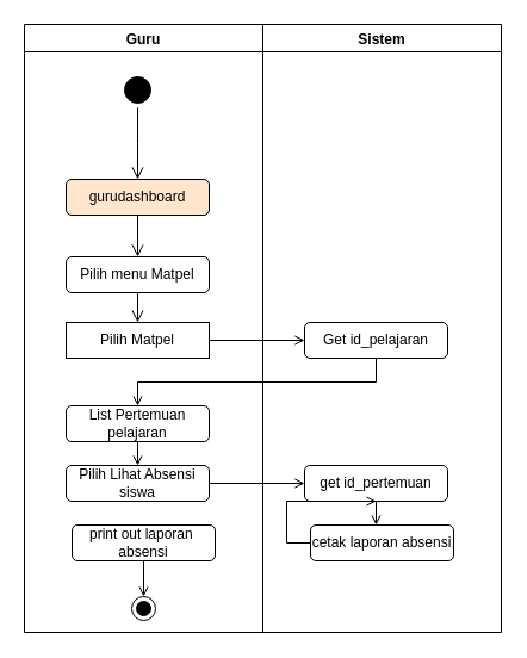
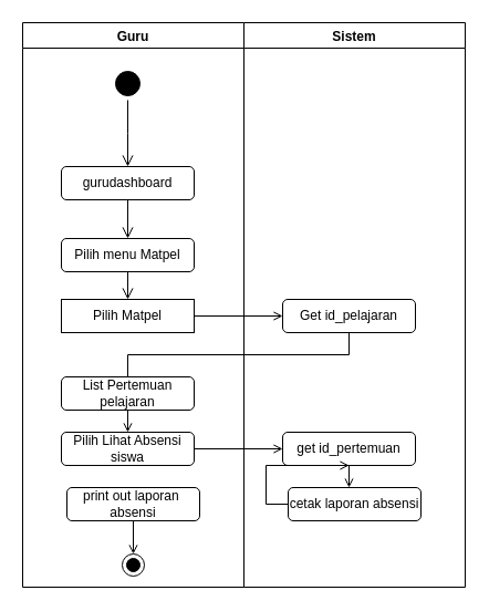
  <mxCell id="0" />
  <mxCell id="1" parent="0" />
  <mxCell id="2" value="Guru" style="swimlane;startSize=23;" parent="1" vertex="1"><mxGeometry x="20" y="20" width="200" height="510" as="geometry" /></mxCell>
  <mxCell id="3" value="" style="ellipse;html=1;shape=startState;fillColor=#000000;strokeColor=#000000;" parent="2" vertex="1"><mxGeometry x="80" y="40" width="30" height="30" as="geometry" /></mxCell>
  <mxCell id="4" value="" style="edgeStyle=orthogonalEdgeStyle;html=1;verticalAlign=bottom;endArrow=open;endSize=8;strokeColor=#000000;rounded=0;" parent="2" source="3" edge="1"><mxGeometry relative="1" as="geometry"><mxPoint x="95" y="130" as="targetPoint" /></mxGeometry></mxCell>
- <mxCell id="5" value="gurudashboard" style="rounded=1;whiteSpace=wrap;html=1;strokeColor=#000000;fillColor=#ffe6cc;" parent="2" vertex="1"><mxGeometry x="35" y="130" width="120" height="30" as="geometry" /></mxCell>
+ <mxCell id="5" value="gurudashboard" style="rounded=1;whiteSpace=wrap;html=1;strokeColor=#000000;" parent="2" vertex="1"><mxGeometry x="35" y="130" width="120" height="30" as="geometry" /></mxCell>
  <mxCell id="6" value="Pilih menu Matpel" style="rounded=1;whiteSpace=wrap;html=1;strokeColor=#000000;" parent="2" vertex="1"><mxGeometry x="35" y="195" width="120" height="30" as="geometry" /></mxCell>
  <mxCell id="7" value="" style="edgeStyle=orthogonalEdgeStyle;html=1;verticalAlign=bottom;endArrow=open;endSize=8;strokeColor=#000000;rounded=0;entryX=0.5;entryY=0;entryDx=0;entryDy=0;exitX=0.5;exitY=1;exitDx=0;exitDy=0;" parent="2" source="5" target="6" edge="1"><mxGeometry relative="1" as="geometry"><mxPoint x="105" y="140" as="targetPoint" /><mxPoint x="105" y="80" as="sourcePoint" /></mxGeometry></mxCell>
  <mxCell id="8" value="Pilih Matpel" style="whiteSpace=wrap;html=1;strokeColor=#000000;rounded=0;" parent="2" vertex="1"><mxGeometry x="35" y="250" width="120" height="30" as="geometry" /></mxCell>
  <mxCell id="9" value="" style="edgeStyle=orthogonalEdgeStyle;html=1;verticalAlign=bottom;endArrow=open;endSize=8;strokeColor=#000000;rounded=0;entryX=0.5;entryY=0;entryDx=0;entryDy=0;exitX=0.5;exitY=1;exitDx=0;exitDy=0;" parent="2" source="6" target="8" edge="1"><mxGeometry relative="1" as="geometry"><mxPoint x="105" y="205" as="targetPoint" /><mxPoint x="100" y="230" as="sourcePoint" /></mxGeometry></mxCell>
  <mxCell id="10" style="edgeStyle=orthogonalEdgeStyle;rounded=0;orthogonalLoop=1;jettySize=auto;html=1;exitX=0.5;exitY=1;exitDx=0;exitDy=0;entryX=0.5;entryY=0;entryDx=0;entryDy=0;endArrow=open;endFill=0;" parent="2" source="11" target="12" edge="1"><mxGeometry relative="1" as="geometry" /></mxCell>
  <mxCell id="11" value="List Pertemuan&lt;br&gt;pelajaran" style="rounded=1;whiteSpace=wrap;html=1;strokeColor=#000000;" parent="2" vertex="1"><mxGeometry x="35" y="320" width="120" height="30" as="geometry" /></mxCell>
  <mxCell id="12" value="Pilih Lihat Absensi&lt;br&gt;siswa" style="rounded=1;whiteSpace=wrap;html=1;strokeColor=#000000;" parent="2" vertex="1"><mxGeometry x="35" y="370" width="120" height="30" as="geometry" /></mxCell>
  <mxCell id="13" value="print out laporan&amp;nbsp;&lt;br&gt;absensi" style="rounded=1;whiteSpace=wrap;html=1;strokeColor=#000000;" parent="2" vertex="1"><mxGeometry x="40" y="420" width="120" height="30" as="geometry" /></mxCell>
  <mxCell id="14" value="" style="ellipse;html=1;shape=endState;fillColor=#000000;strokeColor=#000000;" parent="2" vertex="1"><mxGeometry x="90" y="480" width="20" height="20" as="geometry" /></mxCell>
  <mxCell id="15" style="edgeStyle=orthogonalEdgeStyle;rounded=0;orthogonalLoop=1;jettySize=auto;html=1;entryX=0.5;entryY=0;entryDx=0;entryDy=0;endArrow=open;endFill=0;" parent="2" source="13" target="14" edge="1"><mxGeometry relative="1" as="geometry" /></mxCell>
  <mxCell id="16" value="Sistem" style="swimlane;" parent="1" vertex="1"><mxGeometry x="220" y="20" width="200" height="510" as="geometry" /></mxCell>
  <mxCell id="17" value="cetak laporan absensi" style="rounded=1;whiteSpace=wrap;html=1;strokeColor=#000000;" parent="16" vertex="1"><mxGeometry x="40" y="420" width="120" height="30" as="geometry" /></mxCell>
  <mxCell id="18" value="Get id_pelajaran" style="rounded=1;whiteSpace=wrap;html=1;strokeColor=#000000;" parent="16" vertex="1"><mxGeometry x="35" y="250" width="120" height="30" as="geometry" /></mxCell>
  <mxCell id="19" value="get id_pertemuan" style="rounded=1;whiteSpace=wrap;html=1;strokeColor=#000000;" parent="16" vertex="1"><mxGeometry x="35" y="370" width="120" height="30" as="geometry" /></mxCell>
  <mxCell id="20" style="edgeStyle=orthogonalEdgeStyle;rounded=0;orthogonalLoop=1;jettySize=auto;html=1;exitX=0.5;exitY=1;exitDx=0;exitDy=0;endArrow=open;endFill=0;" parent="16" source="19" edge="1"><mxGeometry relative="1" as="geometry"><mxPoint x="95" y="420" as="targetPoint" /></mxGeometry></mxCell>
  <mxCell id="21" style="edgeStyle=orthogonalEdgeStyle;rounded=0;orthogonalLoop=1;jettySize=auto;html=1;exitX=1;exitY=0.5;exitDx=0;exitDy=0;endArrow=open;endFill=0;" parent="1" source="8" target="18" edge="1"><mxGeometry relative="1" as="geometry" /></mxCell>
- <mxCell id="22" style="edgeStyle=orthogonalEdgeStyle;rounded=0;orthogonalLoop=1;jettySize=auto;html=1;exitX=0.5;exitY=1;exitDx=0;exitDy=0;entryX=0.5;entryY=0;entryDx=0;entryDy=0;endArrow=open;endFill=0;" parent="1" source="18" target="11" edge="1"><mxGeometry relative="1" as="geometry" /></mxCell>
+ <mxCell id="22" style="edgeStyle=orthogonalEdgeStyle;rounded=0;orthogonalLoop=1;jettySize=auto;html=1;exitX=0.5;exitY=1;exitDx=0;exitDy=0;entryX=0.5;entryY=0;entryDx=0;entryDy=0;endArrow=none;endFill=0;" parent="1" source="18" target="11" edge="1"><mxGeometry relative="1" as="geometry" /></mxCell>
  <mxCell id="23" style="edgeStyle=orthogonalEdgeStyle;rounded=0;orthogonalLoop=1;jettySize=auto;html=1;exitX=1;exitY=0.5;exitDx=0;exitDy=0;endArrow=open;endFill=0;" parent="1" source="12" target="19" edge="1"><mxGeometry relative="1" as="geometry" /></mxCell>
  <mxCell id="24" style="edgeStyle=orthogonalEdgeStyle;rounded=0;orthogonalLoop=1;jettySize=auto;html=1;exitX=0;exitY=0.5;exitDx=0;exitDy=0;endArrow=open;endFill=0;" parent="1" source="17" target="19" edge="1"><mxGeometry relative="1" as="geometry" /></mxCell>
